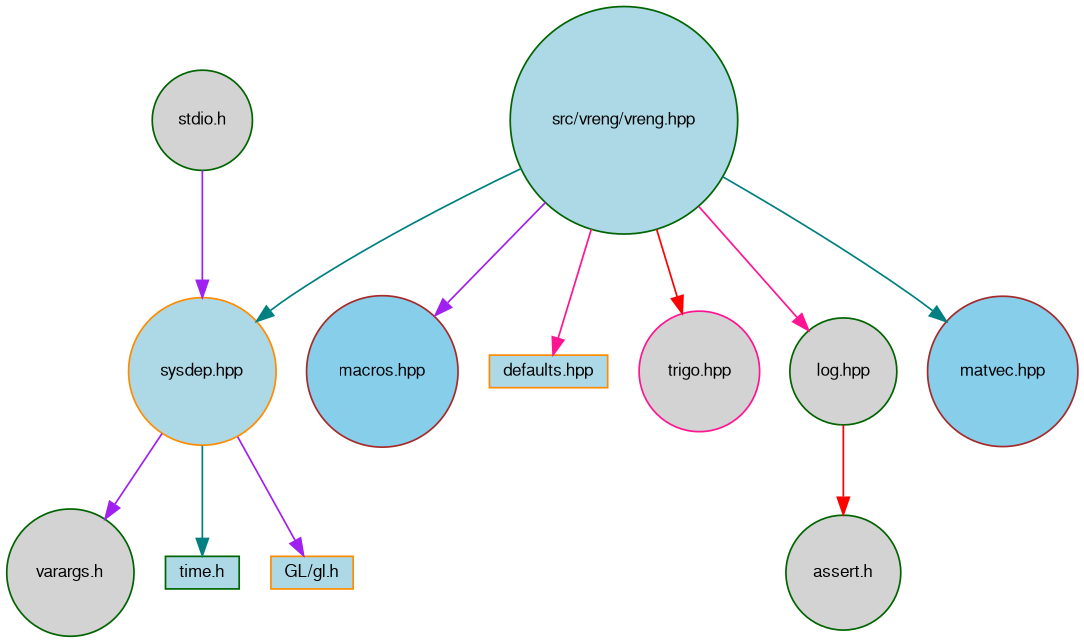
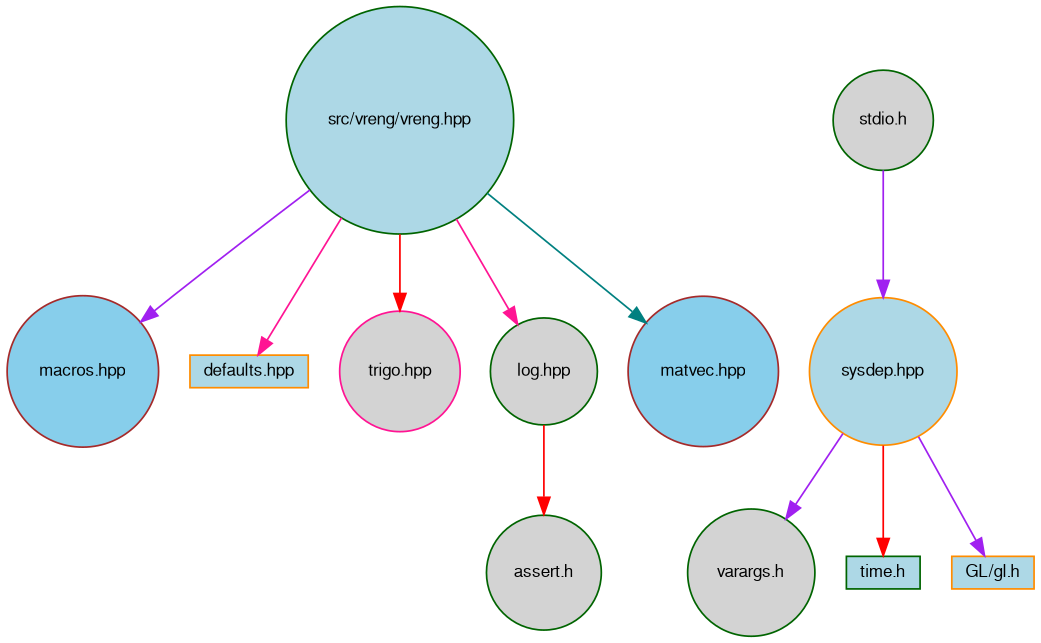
  digraph {
    node [color=darkgreen fillcolor=lightblue fontname=FreeSans fontsize=10 shape=circle style=filled]
    edge [color=purple fontname=FreeSans fontsize=10 labelfontname=FreeSans labelfontsize=10 style=solid]
    n1 [fontcolor=black height=0.2 label="src/vreng/vreng.hpp" width=0.4]
    n2 [color=darkorange height=0.2 label="sysdep.hpp" width=0.4]
    n3 [color=brown fillcolor=skyblue height=0.2 label="macros.hpp" width=0.4]
    n4 [color=darkorange height=0.2 label="defaults.hpp" shape=box width=0.4]
    n5 [color=deeppink fillcolor=lightgrey height=0.2 label="trigo.hpp" width=0.4]
    n6 [fillcolor=lightgrey height=0.2 label="log.hpp" width=0.4]
    n7 [color=brown fillcolor=skyblue height=0.2 label="matvec.hpp" width=0.4]
    n8 [fillcolor=lightgrey height=0.2 label="varargs.h" width=0.4]
    n9 [height=0.2 label="time.h" shape=box width=0.4]
    n10 [color=darkorange height=0.2 label="GL/gl.h" shape=box width=0.4]
    n11 [fillcolor=lightgrey height=0.2 label="assert.h" width=0.4]
    n12 [fillcolor=lightgrey height=0.2 label="stdio.h" width=0.4]
-   n1 -> n2 [color=teal]
    n1 -> n3
    n1 -> n4 [color=deeppink]
    n1 -> n5 [color=red]
    n1 -> n6 [color=deeppink]
    n1 -> n7 [color=teal]
    n2 -> n8
-   n2 -> n9 [color=teal]
+   n2 -> n9 [color=red]
    n2 -> n10
    n6 -> n11 [color=red]
    n12 -> n2
  }
